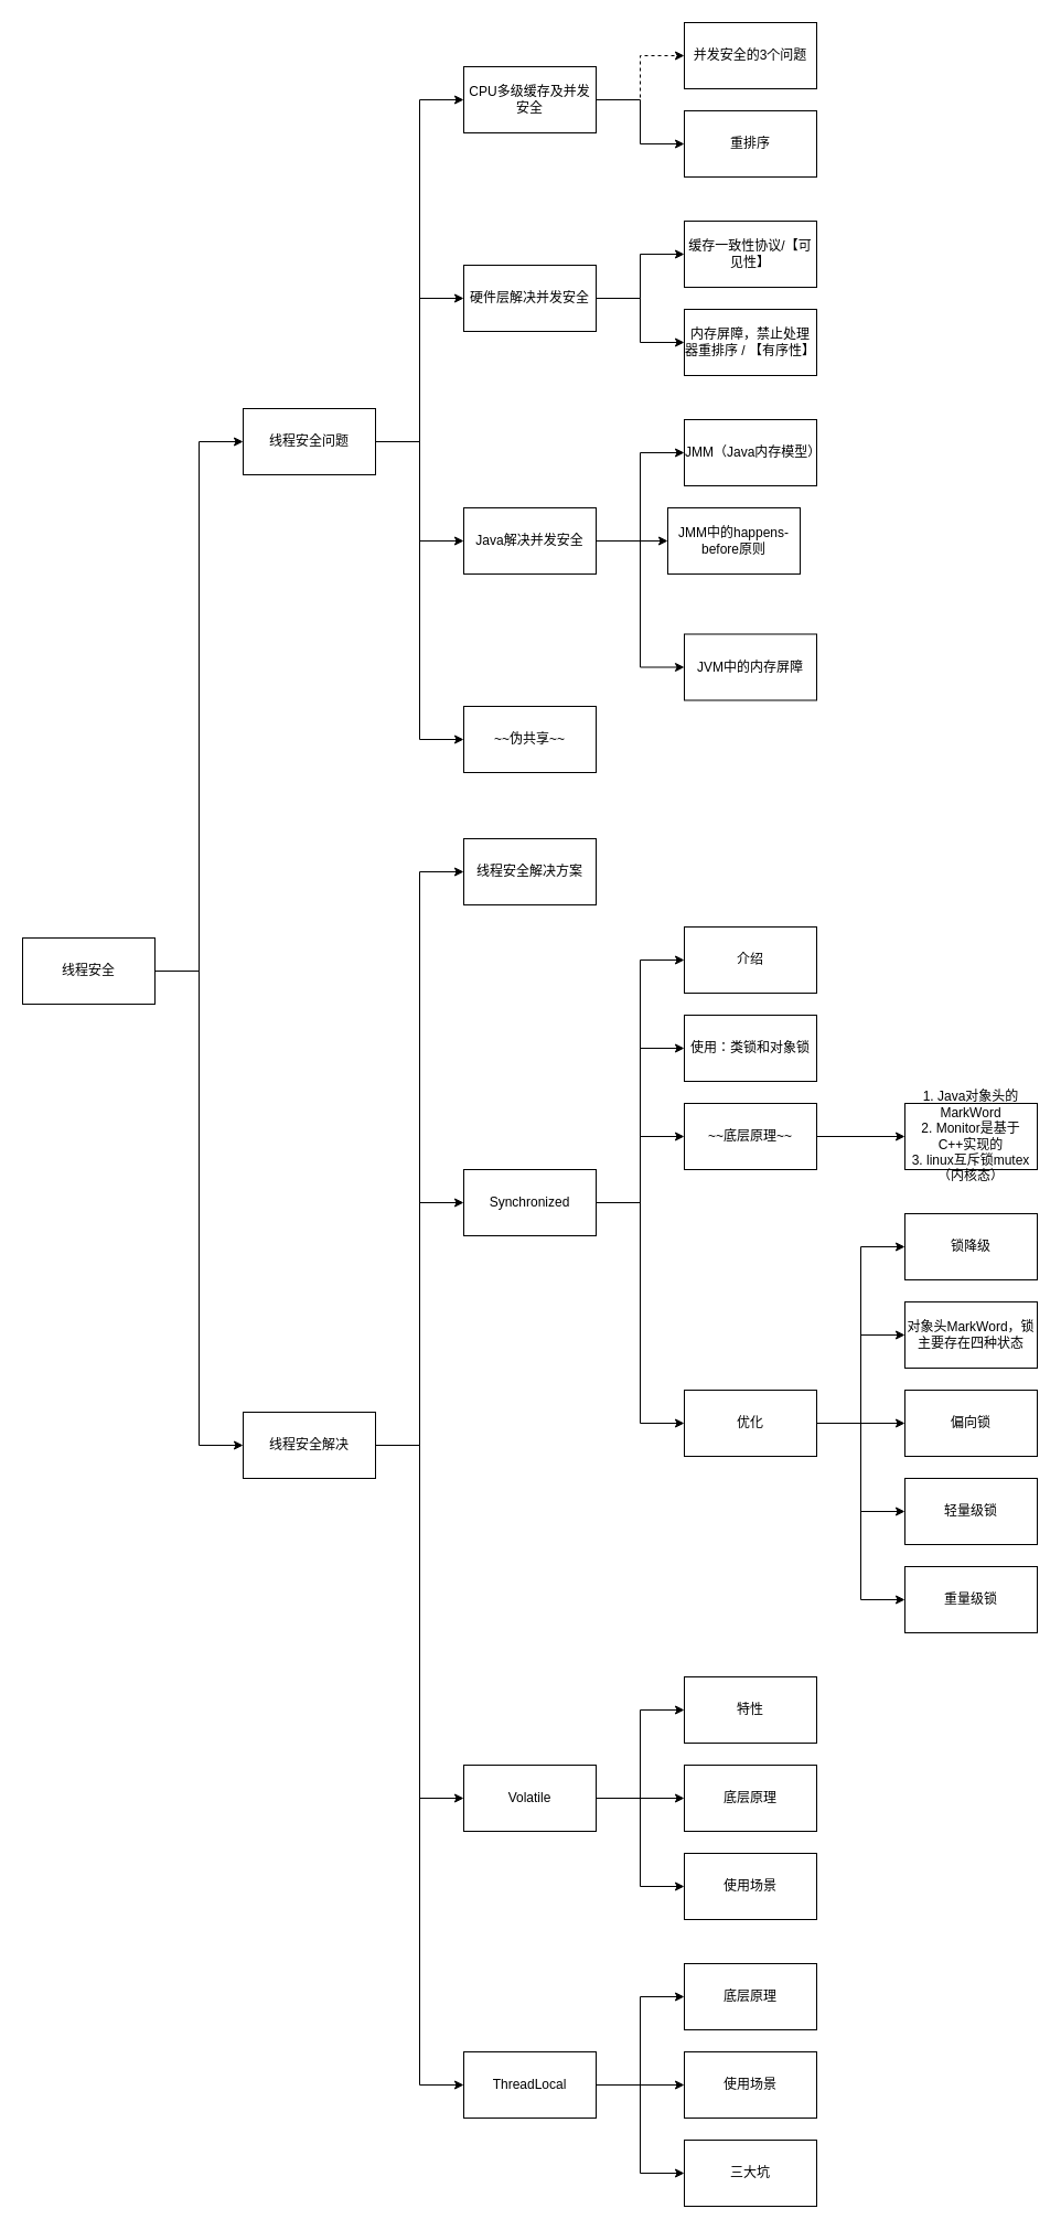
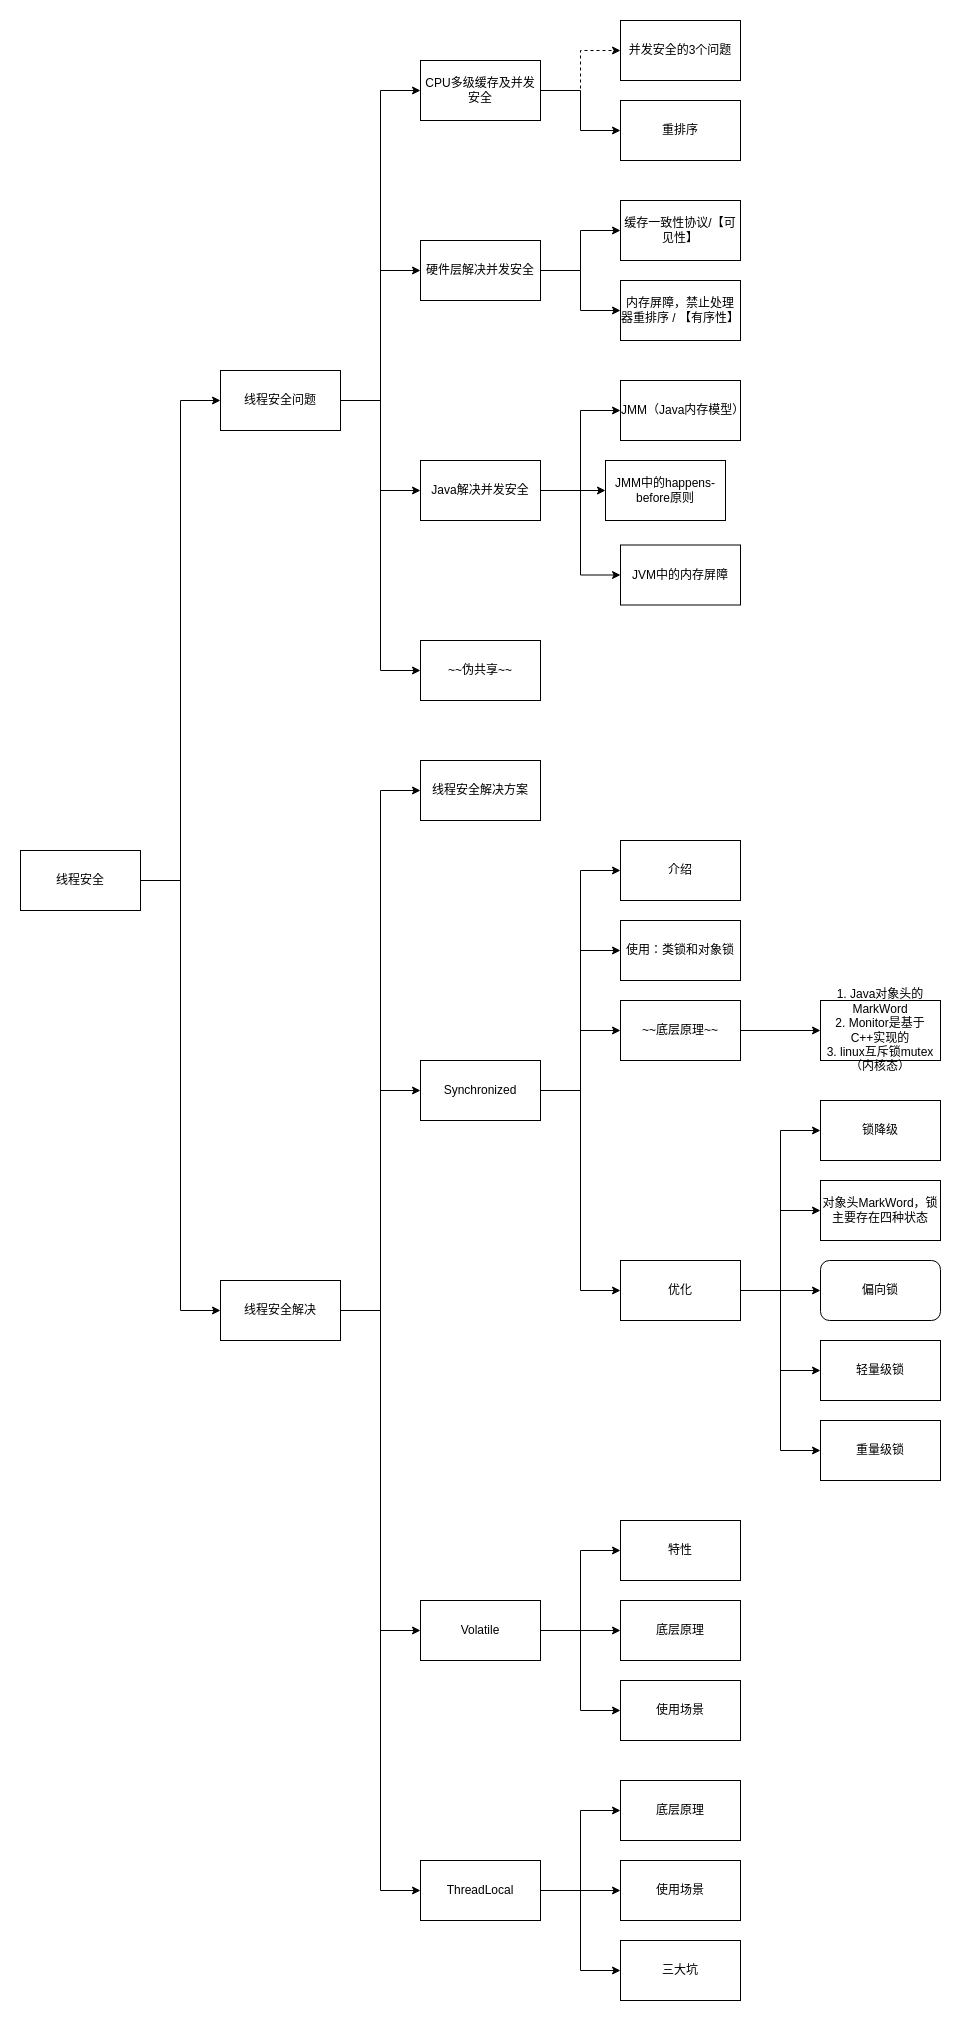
  <mxCell id="0" />
  <mxCell id="1" parent="0" />
  <mxCell id="2" value="" style="edgeStyle=orthogonalEdgeStyle;rounded=0;orthogonalLoop=1;jettySize=auto;html=1;entryX=0;entryY=0.5;entryDx=0;entryDy=0;" parent="1" source="6" target="9" edge="1"><mxGeometry relative="1" as="geometry" /></mxCell>
  <mxCell id="3" style="edgeStyle=orthogonalEdgeStyle;rounded=0;orthogonalLoop=1;jettySize=auto;html=1;entryX=0;entryY=0.5;entryDx=0;entryDy=0;" parent="1" source="6" target="13" edge="1"><mxGeometry relative="1" as="geometry" /></mxCell>
  <mxCell id="4" style="edgeStyle=orthogonalEdgeStyle;rounded=0;orthogonalLoop=1;jettySize=auto;html=1;entryX=0;entryY=0.5;entryDx=0;entryDy=0;" parent="1" source="6" target="21" edge="1"><mxGeometry relative="1" as="geometry" /></mxCell>
  <mxCell id="5" style="edgeStyle=orthogonalEdgeStyle;rounded=0;orthogonalLoop=1;jettySize=auto;html=1;entryX=0;entryY=0.5;entryDx=0;entryDy=0;" parent="1" source="6" target="27" edge="1"><mxGeometry relative="1" as="geometry" /></mxCell>
  <mxCell id="6" value="线程安全问题" style="rounded=0;whiteSpace=wrap;html=1;" parent="1" vertex="1"><mxGeometry x="220" y="370" width="120" height="60" as="geometry" /></mxCell>
  <mxCell id="7" value="" style="edgeStyle=orthogonalEdgeStyle;rounded=0;orthogonalLoop=1;jettySize=auto;html=1;dashed=1;" parent="1" source="9" target="14" edge="1"><mxGeometry relative="1" as="geometry" /></mxCell>
  <mxCell id="8" style="edgeStyle=orthogonalEdgeStyle;rounded=0;orthogonalLoop=1;jettySize=auto;html=1;entryX=0;entryY=0.5;entryDx=0;entryDy=0;" parent="1" source="9" target="15" edge="1"><mxGeometry relative="1" as="geometry" /></mxCell>
  <mxCell id="9" value="CPU多级缓存及并发安全" style="rounded=0;whiteSpace=wrap;html=1;" parent="1" vertex="1"><mxGeometry x="420" y="60" width="120" height="60" as="geometry" /></mxCell>
  <mxCell id="10" value="" style="edgeStyle=orthogonalEdgeStyle;rounded=0;orthogonalLoop=1;jettySize=auto;html=1;entryX=0;entryY=0.5;entryDx=0;entryDy=0;" parent="1" source="13" target="24" edge="1"><mxGeometry relative="1" as="geometry" /></mxCell>
  <mxCell id="11" style="edgeStyle=orthogonalEdgeStyle;rounded=0;orthogonalLoop=1;jettySize=auto;html=1;entryX=0;entryY=0.5;entryDx=0;entryDy=0;" parent="1" source="13" target="25" edge="1"><mxGeometry relative="1" as="geometry" /></mxCell>
  <mxCell id="12" style="edgeStyle=orthogonalEdgeStyle;rounded=0;orthogonalLoop=1;jettySize=auto;html=1;entryX=0;entryY=0.5;entryDx=0;entryDy=0;" parent="1" source="13" target="26" edge="1"><mxGeometry relative="1" as="geometry" /></mxCell>
  <mxCell id="13" value="Java解决并发安全" style="rounded=0;whiteSpace=wrap;html=1;" parent="1" vertex="1"><mxGeometry x="420" y="460" width="120" height="60" as="geometry" /></mxCell>
  <mxCell id="14" value="并发安全的3个问题" style="rounded=0;whiteSpace=wrap;html=1;" parent="1" vertex="1"><mxGeometry x="620" y="20" width="120" height="60" as="geometry" /></mxCell>
  <mxCell id="15" value="重排序" style="rounded=0;whiteSpace=wrap;html=1;" parent="1" vertex="1"><mxGeometry x="620" y="100" width="120" height="60" as="geometry" /></mxCell>
  <mxCell id="16" style="edgeStyle=orthogonalEdgeStyle;rounded=0;orthogonalLoop=1;jettySize=auto;html=1;entryX=0;entryY=0.5;entryDx=0;entryDy=0;" parent="1" source="18" target="6" edge="1"><mxGeometry relative="1" as="geometry" /></mxCell>
  <mxCell id="17" style="edgeStyle=orthogonalEdgeStyle;rounded=0;orthogonalLoop=1;jettySize=auto;html=1;entryX=0;entryY=0.5;entryDx=0;entryDy=0;" parent="1" source="18" target="32" edge="1"><mxGeometry relative="1" as="geometry" /></mxCell>
  <mxCell id="18" value="线程安全" style="rounded=0;whiteSpace=wrap;html=1;" parent="1" vertex="1"><mxGeometry x="20" y="850" width="120" height="60" as="geometry" /></mxCell>
  <mxCell id="19" value="" style="edgeStyle=orthogonalEdgeStyle;rounded=0;orthogonalLoop=1;jettySize=auto;html=1;entryX=0;entryY=0.5;entryDx=0;entryDy=0;" parent="1" source="21" target="22" edge="1"><mxGeometry relative="1" as="geometry" /></mxCell>
  <mxCell id="20" style="edgeStyle=orthogonalEdgeStyle;rounded=0;orthogonalLoop=1;jettySize=auto;html=1;entryX=0;entryY=0.5;entryDx=0;entryDy=0;" parent="1" source="21" target="23" edge="1"><mxGeometry relative="1" as="geometry" /></mxCell>
  <mxCell id="21" value="硬件层解决并发安全" style="rounded=0;whiteSpace=wrap;html=1;" parent="1" vertex="1"><mxGeometry x="420" y="240" width="120" height="60" as="geometry" /></mxCell>
  <mxCell id="22" value="缓存一致性协议/【可见性】" style="rounded=0;whiteSpace=wrap;html=1;" parent="1" vertex="1"><mxGeometry x="620" y="200" width="120" height="60" as="geometry" /></mxCell>
  <mxCell id="23" value="内存屏障，禁止处理器重排序 / 【有序性】" style="rounded=0;whiteSpace=wrap;html=1;" parent="1" vertex="1"><mxGeometry x="620" y="280" width="120" height="60" as="geometry" /></mxCell>
  <mxCell id="24" value="JMM（Java内存模型）" style="rounded=0;whiteSpace=wrap;html=1;" parent="1" vertex="1"><mxGeometry x="620" y="380" width="120" height="60" as="geometry" /></mxCell>
  <mxCell id="25" value="JMM中的happens-before原则" style="rounded=0;whiteSpace=wrap;html=1;" parent="1" vertex="1"><mxGeometry x="605" y="460" width="120" height="60" as="geometry" /></mxCell>
- <mxCell id="26" value="JVM中的内存屏障" style="rounded=0;whiteSpace=wrap;html=1;" parent="1" vertex="1"><mxGeometry x="620" y="574.5" width="120" height="60" as="geometry" /></mxCell>
+ <mxCell id="26" value="JVM中的内存屏障" style="rounded=0;whiteSpace=wrap;html=1;" parent="1" vertex="1"><mxGeometry x="620" y="544.5" width="120" height="60" as="geometry" /></mxCell>
  <mxCell id="27" value="~~伪共享~~" style="rounded=0;whiteSpace=wrap;html=1;" parent="1" vertex="1"><mxGeometry x="420" y="640" width="120" height="60" as="geometry" /></mxCell>
  <mxCell id="28" value="" style="edgeStyle=orthogonalEdgeStyle;rounded=0;orthogonalLoop=1;jettySize=auto;html=1;entryX=0;entryY=0.5;entryDx=0;entryDy=0;" parent="1" source="32" target="33" edge="1"><mxGeometry relative="1" as="geometry" /></mxCell>
  <mxCell id="29" style="edgeStyle=orthogonalEdgeStyle;rounded=0;orthogonalLoop=1;jettySize=auto;html=1;entryX=0;entryY=0.5;entryDx=0;entryDy=0;" parent="1" source="32" target="38" edge="1"><mxGeometry relative="1" as="geometry" /></mxCell>
  <mxCell id="30" style="edgeStyle=orthogonalEdgeStyle;rounded=0;orthogonalLoop=1;jettySize=auto;html=1;entryX=0;entryY=0.5;entryDx=0;entryDy=0;" parent="1" source="32" target="42" edge="1"><mxGeometry relative="1" as="geometry" /></mxCell>
  <mxCell id="31" style="edgeStyle=orthogonalEdgeStyle;rounded=0;orthogonalLoop=1;jettySize=auto;html=1;entryX=0;entryY=0.5;entryDx=0;entryDy=0;" parent="1" source="32" target="46" edge="1"><mxGeometry relative="1" as="geometry" /></mxCell>
  <mxCell id="32" value="线程安全解决" style="rounded=0;whiteSpace=wrap;html=1;" parent="1" vertex="1"><mxGeometry x="220" y="1280" width="120" height="60" as="geometry" /></mxCell>
  <mxCell id="33" value="线程安全解决方案" style="rounded=0;whiteSpace=wrap;html=1;" parent="1" vertex="1"><mxGeometry x="420" y="760" width="120" height="60" as="geometry" /></mxCell>
  <mxCell id="34" value="" style="edgeStyle=orthogonalEdgeStyle;rounded=0;orthogonalLoop=1;jettySize=auto;html=1;entryX=0;entryY=0.5;entryDx=0;entryDy=0;" parent="1" source="38" target="47" edge="1"><mxGeometry relative="1" as="geometry" /></mxCell>
  <mxCell id="35" style="edgeStyle=orthogonalEdgeStyle;rounded=0;orthogonalLoop=1;jettySize=auto;html=1;entryX=0;entryY=0.5;entryDx=0;entryDy=0;" parent="1" source="38" target="48" edge="1"><mxGeometry relative="1" as="geometry" /></mxCell>
  <mxCell id="36" style="edgeStyle=orthogonalEdgeStyle;rounded=0;orthogonalLoop=1;jettySize=auto;html=1;" parent="1" source="38" target="56" edge="1"><mxGeometry relative="1" as="geometry" /></mxCell>
  <mxCell id="37" style="edgeStyle=orthogonalEdgeStyle;rounded=0;orthogonalLoop=1;jettySize=auto;html=1;entryX=0;entryY=0.5;entryDx=0;entryDy=0;" parent="1" source="38" target="54" edge="1"><mxGeometry relative="1" as="geometry" /></mxCell>
  <mxCell id="38" value="Synchronized" style="rounded=0;whiteSpace=wrap;html=1;" parent="1" vertex="1"><mxGeometry x="420" y="1060" width="120" height="60" as="geometry" /></mxCell>
  <mxCell id="39" value="" style="edgeStyle=orthogonalEdgeStyle;rounded=0;orthogonalLoop=1;jettySize=auto;html=1;" parent="1" source="42" target="63" edge="1"><mxGeometry relative="1" as="geometry" /></mxCell>
  <mxCell id="40" style="edgeStyle=orthogonalEdgeStyle;rounded=0;orthogonalLoop=1;jettySize=auto;html=1;entryX=0;entryY=0.5;entryDx=0;entryDy=0;" parent="1" source="42" target="65" edge="1"><mxGeometry relative="1" as="geometry" /></mxCell>
  <mxCell id="41" style="edgeStyle=orthogonalEdgeStyle;rounded=0;orthogonalLoop=1;jettySize=auto;html=1;entryX=0;entryY=0.5;entryDx=0;entryDy=0;" parent="1" source="42" target="64" edge="1"><mxGeometry relative="1" as="geometry" /></mxCell>
  <mxCell id="42" value="Volatile" style="rounded=0;whiteSpace=wrap;html=1;" parent="1" vertex="1"><mxGeometry x="420" y="1600" width="120" height="60" as="geometry" /></mxCell>
  <mxCell id="43" value="" style="edgeStyle=orthogonalEdgeStyle;rounded=0;orthogonalLoop=1;jettySize=auto;html=1;entryX=0;entryY=0.5;entryDx=0;entryDy=0;" parent="1" source="46" target="66" edge="1"><mxGeometry relative="1" as="geometry" /></mxCell>
  <mxCell id="44" style="edgeStyle=orthogonalEdgeStyle;rounded=0;orthogonalLoop=1;jettySize=auto;html=1;entryX=0;entryY=0.5;entryDx=0;entryDy=0;" parent="1" source="46" target="67" edge="1"><mxGeometry relative="1" as="geometry" /></mxCell>
  <mxCell id="45" style="edgeStyle=orthogonalEdgeStyle;rounded=0;orthogonalLoop=1;jettySize=auto;html=1;entryX=0;entryY=0.5;entryDx=0;entryDy=0;" parent="1" source="46" target="68" edge="1"><mxGeometry relative="1" as="geometry" /></mxCell>
  <mxCell id="46" value="ThreadLocal" style="rounded=0;whiteSpace=wrap;html=1;" parent="1" vertex="1"><mxGeometry x="420" y="1860" width="120" height="60" as="geometry" /></mxCell>
  <mxCell id="47" value="介绍" style="rounded=0;whiteSpace=wrap;html=1;" parent="1" vertex="1"><mxGeometry x="620" y="840" width="120" height="60" as="geometry" /></mxCell>
  <mxCell id="48" value="使用：类锁和对象锁" style="rounded=0;whiteSpace=wrap;html=1;" parent="1" vertex="1"><mxGeometry x="620" y="920" width="120" height="60" as="geometry" /></mxCell>
  <mxCell id="49" style="edgeStyle=orthogonalEdgeStyle;rounded=0;orthogonalLoop=1;jettySize=auto;html=1;entryX=0;entryY=0.5;entryDx=0;entryDy=0;" parent="1" source="54" target="58" edge="1"><mxGeometry relative="1" as="geometry" /></mxCell>
  <mxCell id="50" style="edgeStyle=orthogonalEdgeStyle;rounded=0;orthogonalLoop=1;jettySize=auto;html=1;entryX=0;entryY=0.5;entryDx=0;entryDy=0;" parent="1" source="54" target="59" edge="1"><mxGeometry relative="1" as="geometry" /></mxCell>
  <mxCell id="51" style="edgeStyle=orthogonalEdgeStyle;rounded=0;orthogonalLoop=1;jettySize=auto;html=1;" parent="1" source="54" target="61" edge="1"><mxGeometry relative="1" as="geometry" /></mxCell>
  <mxCell id="52" style="edgeStyle=orthogonalEdgeStyle;rounded=0;orthogonalLoop=1;jettySize=auto;html=1;entryX=0;entryY=0.5;entryDx=0;entryDy=0;" parent="1" source="54" target="62" edge="1"><mxGeometry relative="1" as="geometry" /></mxCell>
  <mxCell id="53" style="edgeStyle=orthogonalEdgeStyle;rounded=0;orthogonalLoop=1;jettySize=auto;html=1;entryX=0;entryY=0.5;entryDx=0;entryDy=0;" parent="1" source="54" target="60" edge="1"><mxGeometry relative="1" as="geometry" /></mxCell>
  <mxCell id="54" value="优化" style="rounded=0;whiteSpace=wrap;html=1;" parent="1" vertex="1"><mxGeometry x="620" y="1260" width="120" height="60" as="geometry" /></mxCell>
  <mxCell id="55" value="" style="edgeStyle=orthogonalEdgeStyle;rounded=0;orthogonalLoop=1;jettySize=auto;html=1;" parent="1" source="56" target="57" edge="1"><mxGeometry relative="1" as="geometry" /></mxCell>
  <mxCell id="56" value="~~底层原理~~" style="rounded=0;whiteSpace=wrap;html=1;" parent="1" vertex="1"><mxGeometry x="620" y="1000" width="120" height="60" as="geometry" /></mxCell>
  <mxCell id="57" value="&lt;div&gt;1. Java对象头的MarkWord&lt;/div&gt;&lt;div&gt;2. Monitor是基于C++实现的&lt;/div&gt;&lt;div&gt;3. linux互斥锁mutex（内核态）&lt;/div&gt;" style="rounded=0;whiteSpace=wrap;html=1;" parent="1" vertex="1"><mxGeometry x="820" y="1000" width="120" height="60" as="geometry" /></mxCell>
  <mxCell id="58" value="锁降级" style="rounded=0;whiteSpace=wrap;html=1;" parent="1" vertex="1"><mxGeometry x="820" y="1100" width="120" height="60" as="geometry" /></mxCell>
  <mxCell id="59" value="对象头MarkWord，锁主要存在四种状态" style="rounded=0;whiteSpace=wrap;html=1;" parent="1" vertex="1"><mxGeometry x="820" y="1180" width="120" height="60" as="geometry" /></mxCell>
  <mxCell id="60" value="重量级锁" style="rounded=0;whiteSpace=wrap;html=1;" parent="1" vertex="1"><mxGeometry x="820" y="1420" width="120" height="60" as="geometry" /></mxCell>
- <mxCell id="61" value="偏向锁" style="rounded=0;whiteSpace=wrap;html=1;" parent="1" vertex="1"><mxGeometry x="820" y="1260" width="120" height="60" as="geometry" /></mxCell>
+ <mxCell id="61" value="偏向锁" style="whiteSpace=wrap;html=1;rounded=1;" parent="1" vertex="1"><mxGeometry x="820" y="1260" width="120" height="60" as="geometry" /></mxCell>
  <mxCell id="62" value="轻量级锁" style="rounded=0;whiteSpace=wrap;html=1;" parent="1" vertex="1"><mxGeometry x="820" y="1340" width="120" height="60" as="geometry" /></mxCell>
  <mxCell id="63" value="底层原理" style="rounded=0;whiteSpace=wrap;html=1;" parent="1" vertex="1"><mxGeometry x="620" y="1600" width="120" height="60" as="geometry" /></mxCell>
  <mxCell id="64" value="特性" style="rounded=0;whiteSpace=wrap;html=1;" parent="1" vertex="1"><mxGeometry x="620" y="1520" width="120" height="60" as="geometry" /></mxCell>
  <mxCell id="65" value="使用场景" style="rounded=0;whiteSpace=wrap;html=1;" parent="1" vertex="1"><mxGeometry x="620" y="1680" width="120" height="60" as="geometry" /></mxCell>
  <mxCell id="66" value="底层原理" style="rounded=0;whiteSpace=wrap;html=1;" parent="1" vertex="1"><mxGeometry x="620" y="1780" width="120" height="60" as="geometry" /></mxCell>
  <mxCell id="67" value="使用场景" style="rounded=0;whiteSpace=wrap;html=1;" parent="1" vertex="1"><mxGeometry x="620" y="1860" width="120" height="60" as="geometry" /></mxCell>
  <mxCell id="68" value="三大坑" style="rounded=0;whiteSpace=wrap;html=1;" parent="1" vertex="1"><mxGeometry x="620" y="1940" width="120" height="60" as="geometry" /></mxCell>
